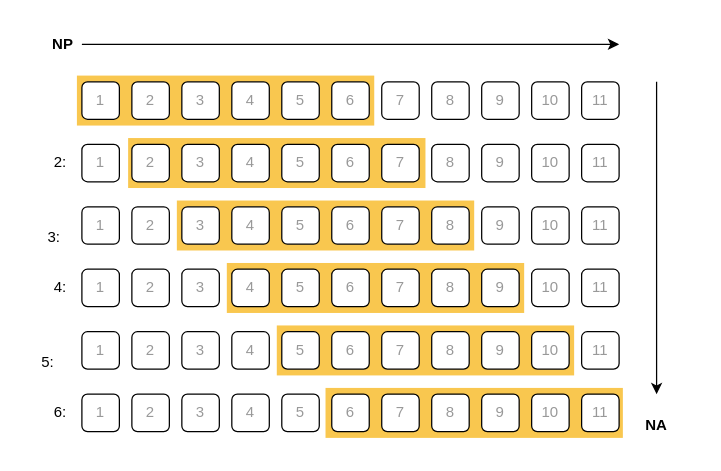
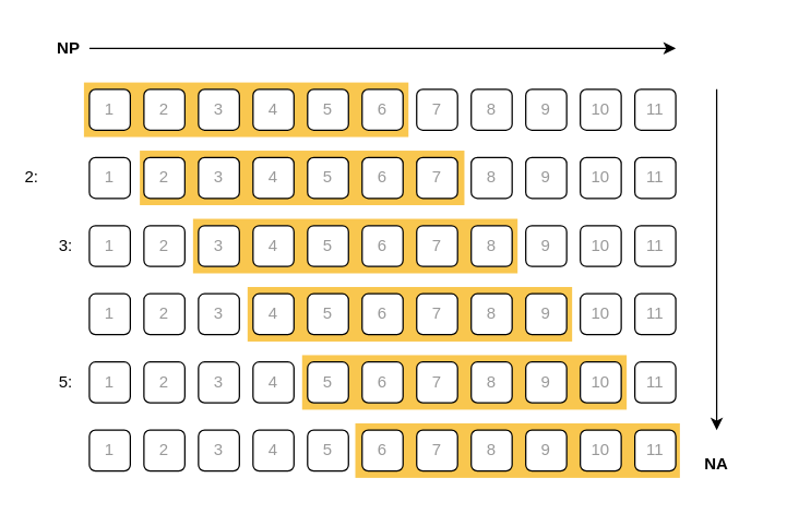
  <mxCell id="0" />
  <mxCell id="1" parent="0" />
  <mxCell id="2" value="" style="rounded=0;whiteSpace=wrap;html=1;dashed=1;fontColor=#999999;strokeColor=none;fillColor=#F9C74F;fillOpacity=100;" vertex="1" parent="1"><mxGeometry x="260" y="310" width="238" height="40" as="geometry" /></mxCell>
  <mxCell id="3" value="" style="rounded=0;whiteSpace=wrap;html=1;dashed=1;fontColor=#999999;strokeColor=none;fillColor=#F9C74F;fillOpacity=100;" vertex="1" parent="1"><mxGeometry x="221" y="260" width="238" height="40" as="geometry" /></mxCell>
  <mxCell id="4" value="" style="rounded=0;whiteSpace=wrap;html=1;dashed=1;fontColor=#999999;strokeColor=none;fillColor=#F9C74F;fillOpacity=100;" vertex="1" parent="1"><mxGeometry x="181" y="210" width="238" height="40" as="geometry" /></mxCell>
  <mxCell id="5" value="" style="rounded=0;whiteSpace=wrap;html=1;dashed=1;fontColor=#999999;strokeColor=none;fillColor=#F9C74F;fillOpacity=100;" vertex="1" parent="1"><mxGeometry x="141" y="160" width="238" height="40" as="geometry" /></mxCell>
  <mxCell id="6" value="" style="rounded=0;whiteSpace=wrap;html=1;dashed=1;fontColor=#999999;strokeColor=none;fillColor=#F9C74F;fillOpacity=100;" vertex="1" parent="1"><mxGeometry x="102" y="110" width="238" height="40" as="geometry" /></mxCell>
  <mxCell id="7" value="" style="rounded=0;whiteSpace=wrap;html=1;dashed=1;fontColor=#999999;strokeColor=none;fillColor=#F9C74F;fillOpacity=100;" vertex="1" parent="1"><mxGeometry x="61" y="60" width="238" height="40" as="geometry" /></mxCell>
  <mxCell id="8" value="1" style="rounded=1;whiteSpace=wrap;html=1;fontColor=#999999;" vertex="1" parent="1"><mxGeometry x="65" y="65" width="30" height="30" as="geometry" /></mxCell>
  <mxCell id="9" value="2" style="rounded=1;whiteSpace=wrap;html=1;fontColor=#999999;" vertex="1" parent="1"><mxGeometry x="105" y="65" width="30" height="30" as="geometry" /></mxCell>
  <mxCell id="10" value="3" style="rounded=1;whiteSpace=wrap;html=1;fontColor=#999999;" vertex="1" parent="1"><mxGeometry x="145" y="65" width="30" height="30" as="geometry" /></mxCell>
  <mxCell id="11" value="4" style="rounded=1;whiteSpace=wrap;html=1;fontColor=#999999;" vertex="1" parent="1"><mxGeometry x="185" y="65" width="30" height="30" as="geometry" /></mxCell>
  <mxCell id="12" value="5" style="rounded=1;whiteSpace=wrap;html=1;fontColor=#999999;" vertex="1" parent="1"><mxGeometry x="225" y="65" width="30" height="30" as="geometry" /></mxCell>
  <mxCell id="13" value="6" style="rounded=1;whiteSpace=wrap;html=1;fontColor=#999999;" vertex="1" parent="1"><mxGeometry x="265" y="65" width="30" height="30" as="geometry" /></mxCell>
  <mxCell id="14" value="7" style="rounded=1;whiteSpace=wrap;html=1;fontColor=#999999;" vertex="1" parent="1"><mxGeometry x="305" y="65" width="30" height="30" as="geometry" /></mxCell>
  <mxCell id="15" value="8" style="rounded=1;whiteSpace=wrap;html=1;fontColor=#999999;" vertex="1" parent="1"><mxGeometry x="345" y="65" width="30" height="30" as="geometry" /></mxCell>
  <mxCell id="16" value="9" style="rounded=1;whiteSpace=wrap;html=1;fontColor=#999999;" vertex="1" parent="1"><mxGeometry x="385" y="65" width="30" height="30" as="geometry" /></mxCell>
  <mxCell id="17" value="10" style="rounded=1;whiteSpace=wrap;html=1;fontColor=#999999;" vertex="1" parent="1"><mxGeometry x="425" y="65" width="30" height="30" as="geometry" /></mxCell>
  <mxCell id="18" value="11" style="rounded=1;whiteSpace=wrap;html=1;fontColor=#999999;" vertex="1" parent="1"><mxGeometry x="465" y="65" width="30" height="30" as="geometry" /></mxCell>
  <mxCell id="19" value="1" style="rounded=1;whiteSpace=wrap;html=1;fontColor=#999999;" vertex="1" parent="1"><mxGeometry x="65" y="115" width="30" height="30" as="geometry" /></mxCell>
  <mxCell id="20" value="2" style="rounded=1;whiteSpace=wrap;html=1;fontColor=#999999;" vertex="1" parent="1"><mxGeometry x="105" y="115" width="30" height="30" as="geometry" /></mxCell>
  <mxCell id="21" value="3" style="rounded=1;whiteSpace=wrap;html=1;fontColor=#999999;" vertex="1" parent="1"><mxGeometry x="145" y="115" width="30" height="30" as="geometry" /></mxCell>
  <mxCell id="22" value="4" style="rounded=1;whiteSpace=wrap;html=1;fontColor=#999999;" vertex="1" parent="1"><mxGeometry x="185" y="115" width="30" height="30" as="geometry" /></mxCell>
  <mxCell id="23" value="5" style="rounded=1;whiteSpace=wrap;html=1;fontColor=#999999;" vertex="1" parent="1"><mxGeometry x="225" y="115" width="30" height="30" as="geometry" /></mxCell>
  <mxCell id="24" value="6" style="rounded=1;whiteSpace=wrap;html=1;fontColor=#999999;" vertex="1" parent="1"><mxGeometry x="265" y="115" width="30" height="30" as="geometry" /></mxCell>
  <mxCell id="25" value="7" style="rounded=1;whiteSpace=wrap;html=1;fontColor=#999999;" vertex="1" parent="1"><mxGeometry x="305" y="115" width="30" height="30" as="geometry" /></mxCell>
  <mxCell id="26" value="8" style="rounded=1;whiteSpace=wrap;html=1;fontColor=#999999;" vertex="1" parent="1"><mxGeometry x="345" y="115" width="30" height="30" as="geometry" /></mxCell>
  <mxCell id="27" value="9" style="rounded=1;whiteSpace=wrap;html=1;fontColor=#999999;" vertex="1" parent="1"><mxGeometry x="385" y="115" width="30" height="30" as="geometry" /></mxCell>
  <mxCell id="28" value="10" style="rounded=1;whiteSpace=wrap;html=1;fontColor=#999999;" vertex="1" parent="1"><mxGeometry x="425" y="115" width="30" height="30" as="geometry" /></mxCell>
  <mxCell id="29" value="11" style="rounded=1;whiteSpace=wrap;html=1;fontColor=#999999;" vertex="1" parent="1"><mxGeometry x="465" y="115" width="30" height="30" as="geometry" /></mxCell>
  <mxCell id="30" value="1" style="rounded=1;whiteSpace=wrap;html=1;fontColor=#999999;" vertex="1" parent="1"><mxGeometry x="65" y="165" width="30" height="30" as="geometry" /></mxCell>
  <mxCell id="31" value="2" style="rounded=1;whiteSpace=wrap;html=1;fontColor=#999999;" vertex="1" parent="1"><mxGeometry x="105" y="165" width="30" height="30" as="geometry" /></mxCell>
  <mxCell id="32" value="3" style="rounded=1;whiteSpace=wrap;html=1;fontColor=#999999;" vertex="1" parent="1"><mxGeometry x="145" y="165" width="30" height="30" as="geometry" /></mxCell>
  <mxCell id="33" value="4" style="rounded=1;whiteSpace=wrap;html=1;fontColor=#999999;" vertex="1" parent="1"><mxGeometry x="185" y="165" width="30" height="30" as="geometry" /></mxCell>
  <mxCell id="34" value="5" style="rounded=1;whiteSpace=wrap;html=1;fontColor=#999999;" vertex="1" parent="1"><mxGeometry x="225" y="165" width="30" height="30" as="geometry" /></mxCell>
  <mxCell id="35" value="6" style="rounded=1;whiteSpace=wrap;html=1;fontColor=#999999;" vertex="1" parent="1"><mxGeometry x="265" y="165" width="30" height="30" as="geometry" /></mxCell>
  <mxCell id="36" value="7" style="rounded=1;whiteSpace=wrap;html=1;fontColor=#999999;" vertex="1" parent="1"><mxGeometry x="305" y="165" width="30" height="30" as="geometry" /></mxCell>
  <mxCell id="37" value="8" style="rounded=1;whiteSpace=wrap;html=1;fontColor=#999999;" vertex="1" parent="1"><mxGeometry x="345" y="165" width="30" height="30" as="geometry" /></mxCell>
  <mxCell id="38" value="9" style="rounded=1;whiteSpace=wrap;html=1;fontColor=#999999;" vertex="1" parent="1"><mxGeometry x="385" y="165" width="30" height="30" as="geometry" /></mxCell>
  <mxCell id="39" value="10" style="rounded=1;whiteSpace=wrap;html=1;fontColor=#999999;" vertex="1" parent="1"><mxGeometry x="425" y="165" width="30" height="30" as="geometry" /></mxCell>
  <mxCell id="40" value="11" style="rounded=1;whiteSpace=wrap;html=1;fontColor=#999999;" vertex="1" parent="1"><mxGeometry x="465" y="165" width="30" height="30" as="geometry" /></mxCell>
  <mxCell id="41" value="1" style="rounded=1;whiteSpace=wrap;html=1;fontColor=#999999;" vertex="1" parent="1"><mxGeometry x="65" y="215" width="30" height="30" as="geometry" /></mxCell>
  <mxCell id="42" value="2" style="rounded=1;whiteSpace=wrap;html=1;fontColor=#999999;" vertex="1" parent="1"><mxGeometry x="105" y="215" width="30" height="30" as="geometry" /></mxCell>
  <mxCell id="43" value="3" style="rounded=1;whiteSpace=wrap;html=1;fontColor=#999999;" vertex="1" parent="1"><mxGeometry x="145" y="215" width="30" height="30" as="geometry" /></mxCell>
  <mxCell id="44" value="4" style="rounded=1;whiteSpace=wrap;html=1;fontColor=#999999;" vertex="1" parent="1"><mxGeometry x="185" y="215" width="30" height="30" as="geometry" /></mxCell>
  <mxCell id="45" value="5" style="rounded=1;whiteSpace=wrap;html=1;fontColor=#999999;" vertex="1" parent="1"><mxGeometry x="225" y="215" width="30" height="30" as="geometry" /></mxCell>
  <mxCell id="46" value="6" style="rounded=1;whiteSpace=wrap;html=1;fontColor=#999999;" vertex="1" parent="1"><mxGeometry x="265" y="215" width="30" height="30" as="geometry" /></mxCell>
  <mxCell id="47" value="7" style="rounded=1;whiteSpace=wrap;html=1;fontColor=#999999;" vertex="1" parent="1"><mxGeometry x="305" y="215" width="30" height="30" as="geometry" /></mxCell>
  <mxCell id="48" value="8" style="rounded=1;whiteSpace=wrap;html=1;fontColor=#999999;" vertex="1" parent="1"><mxGeometry x="345" y="215" width="30" height="30" as="geometry" /></mxCell>
  <mxCell id="49" value="9" style="rounded=1;whiteSpace=wrap;html=1;fontColor=#999999;" vertex="1" parent="1"><mxGeometry x="385" y="215" width="30" height="30" as="geometry" /></mxCell>
  <mxCell id="50" value="10" style="rounded=1;whiteSpace=wrap;html=1;fontColor=#999999;" vertex="1" parent="1"><mxGeometry x="425" y="215" width="30" height="30" as="geometry" /></mxCell>
  <mxCell id="51" value="11" style="rounded=1;whiteSpace=wrap;html=1;fontColor=#999999;" vertex="1" parent="1"><mxGeometry x="465" y="215" width="30" height="30" as="geometry" /></mxCell>
  <mxCell id="52" value="1" style="rounded=1;whiteSpace=wrap;html=1;fontColor=#999999;" vertex="1" parent="1"><mxGeometry x="65" y="265" width="30" height="30" as="geometry" /></mxCell>
  <mxCell id="53" value="2" style="rounded=1;whiteSpace=wrap;html=1;fontColor=#999999;" vertex="1" parent="1"><mxGeometry x="105" y="265" width="30" height="30" as="geometry" /></mxCell>
  <mxCell id="54" value="3" style="rounded=1;whiteSpace=wrap;html=1;fontColor=#999999;" vertex="1" parent="1"><mxGeometry x="145" y="265" width="30" height="30" as="geometry" /></mxCell>
  <mxCell id="55" value="4" style="rounded=1;whiteSpace=wrap;html=1;fontColor=#999999;" vertex="1" parent="1"><mxGeometry x="185" y="265" width="30" height="30" as="geometry" /></mxCell>
  <mxCell id="56" value="5" style="rounded=1;whiteSpace=wrap;html=1;fontColor=#999999;" vertex="1" parent="1"><mxGeometry x="225" y="265" width="30" height="30" as="geometry" /></mxCell>
  <mxCell id="57" value="6" style="rounded=1;whiteSpace=wrap;html=1;fontColor=#999999;" vertex="1" parent="1"><mxGeometry x="265" y="265" width="30" height="30" as="geometry" /></mxCell>
  <mxCell id="58" value="7" style="rounded=1;whiteSpace=wrap;html=1;fontColor=#999999;" vertex="1" parent="1"><mxGeometry x="305" y="265" width="30" height="30" as="geometry" /></mxCell>
  <mxCell id="59" value="8" style="rounded=1;whiteSpace=wrap;html=1;fontColor=#999999;" vertex="1" parent="1"><mxGeometry x="345" y="265" width="30" height="30" as="geometry" /></mxCell>
  <mxCell id="60" value="9" style="rounded=1;whiteSpace=wrap;html=1;fontColor=#999999;" vertex="1" parent="1"><mxGeometry x="385" y="265" width="30" height="30" as="geometry" /></mxCell>
  <mxCell id="61" value="10" style="rounded=1;whiteSpace=wrap;html=1;fontColor=#999999;" vertex="1" parent="1"><mxGeometry x="425" y="265" width="30" height="30" as="geometry" /></mxCell>
  <mxCell id="62" value="11" style="rounded=1;whiteSpace=wrap;html=1;fontColor=#999999;" vertex="1" parent="1"><mxGeometry x="465" y="265" width="30" height="30" as="geometry" /></mxCell>
  <mxCell id="63" value="1" style="rounded=1;whiteSpace=wrap;html=1;fontColor=#999999;" vertex="1" parent="1"><mxGeometry x="65" y="315" width="30" height="30" as="geometry" /></mxCell>
  <mxCell id="64" value="2" style="rounded=1;whiteSpace=wrap;html=1;fontColor=#999999;" vertex="1" parent="1"><mxGeometry x="105" y="315" width="30" height="30" as="geometry" /></mxCell>
  <mxCell id="65" value="3" style="rounded=1;whiteSpace=wrap;html=1;fontColor=#999999;" vertex="1" parent="1"><mxGeometry x="145" y="315" width="30" height="30" as="geometry" /></mxCell>
  <mxCell id="66" value="4" style="rounded=1;whiteSpace=wrap;html=1;fontColor=#999999;" vertex="1" parent="1"><mxGeometry x="185" y="315" width="30" height="30" as="geometry" /></mxCell>
  <mxCell id="67" value="5" style="rounded=1;whiteSpace=wrap;html=1;fontColor=#999999;" vertex="1" parent="1"><mxGeometry x="225" y="315" width="30" height="30" as="geometry" /></mxCell>
  <mxCell id="68" value="6" style="rounded=1;whiteSpace=wrap;html=1;fontColor=#999999;" vertex="1" parent="1"><mxGeometry x="265" y="315" width="30" height="30" as="geometry" /></mxCell>
  <mxCell id="69" value="7" style="rounded=1;whiteSpace=wrap;html=1;fontColor=#999999;" vertex="1" parent="1"><mxGeometry x="305" y="315" width="30" height="30" as="geometry" /></mxCell>
  <mxCell id="70" value="8" style="rounded=1;whiteSpace=wrap;html=1;fontColor=#999999;" vertex="1" parent="1"><mxGeometry x="345" y="315" width="30" height="30" as="geometry" /></mxCell>
  <mxCell id="71" value="9" style="rounded=1;whiteSpace=wrap;html=1;fontColor=#999999;" vertex="1" parent="1"><mxGeometry x="385" y="315" width="30" height="30" as="geometry" /></mxCell>
  <mxCell id="72" value="10" style="rounded=1;whiteSpace=wrap;html=1;fontColor=#999999;" vertex="1" parent="1"><mxGeometry x="425" y="315" width="30" height="30" as="geometry" /></mxCell>
  <mxCell id="73" value="11" style="rounded=1;whiteSpace=wrap;html=1;fontColor=#999999;" vertex="1" parent="1"><mxGeometry x="465" y="315" width="30" height="30" as="geometry" /></mxCell>
- <mxCell id="74" value="2:" style="text;html=1;strokeColor=none;fillColor=none;align=center;verticalAlign=middle;whiteSpace=wrap;rounded=0;" vertex="1" parent="1"><mxGeometry x="35" y="115" width="26" height="30" as="geometry" /></mxCell>
- <mxCell id="75" value="3:" style="text;html=1;strokeColor=none;fillColor=none;align=center;verticalAlign=middle;whiteSpace=wrap;rounded=0;" vertex="1" parent="1"><mxGeometry x="30" y="175" width="26" height="30" as="geometry" /></mxCell>
- <mxCell id="76" value="4:" style="text;html=1;strokeColor=none;fillColor=none;align=center;verticalAlign=middle;whiteSpace=wrap;rounded=0;" vertex="1" parent="1"><mxGeometry x="35" y="215" width="26" height="30" as="geometry" /></mxCell>
- <mxCell id="77" value="5:" style="text;html=1;strokeColor=none;fillColor=none;align=center;verticalAlign=middle;whiteSpace=wrap;rounded=0;" vertex="1" parent="1"><mxGeometry x="25" y="275" width="26" height="30" as="geometry" /></mxCell>
- <mxCell id="78" value="6:" style="text;html=1;strokeColor=none;fillColor=none;align=center;verticalAlign=middle;whiteSpace=wrap;rounded=0;" vertex="1" parent="1"><mxGeometry x="35" y="315" width="26" height="30" as="geometry" /></mxCell>
+ <mxCell id="74" value="2:" style="text;html=1;strokeColor=none;fillColor=none;align=center;verticalAlign=middle;whiteSpace=wrap;rounded=0;" vertex="1" parent="1"><mxGeometry x="10" y="115" width="26" height="30" as="geometry" /></mxCell>
+ <mxCell id="75" value="3:" style="text;html=1;strokeColor=none;fillColor=none;align=center;verticalAlign=middle;whiteSpace=wrap;rounded=0;" vertex="1" parent="1"><mxGeometry x="35" y="165" width="26" height="30" as="geometry" /></mxCell>
+ <mxCell id="77" value="5:" style="text;html=1;strokeColor=none;fillColor=none;align=center;verticalAlign=middle;whiteSpace=wrap;rounded=0;" vertex="1" parent="1"><mxGeometry x="35" y="265" width="26" height="30" as="geometry" /></mxCell>
  <mxCell id="79" value="NA" style="text;html=1;strokeColor=none;fillColor=none;align=center;verticalAlign=middle;whiteSpace=wrap;rounded=0;fontStyle=1" vertex="1" parent="1"><mxGeometry x="495" y="325" width="60" height="30" as="geometry" /></mxCell>
  <mxCell id="80" value="" style="endArrow=classic;html=1;rounded=0;" edge="1" parent="1"><mxGeometry width="50" height="50" relative="1" as="geometry"><mxPoint x="65" y="35" as="sourcePoint" /><mxPoint x="495" y="35" as="targetPoint" /></mxGeometry></mxCell>
  <mxCell id="81" value="" style="endArrow=classic;html=1;rounded=0;" edge="1" parent="1"><mxGeometry width="50" height="50" relative="1" as="geometry"><mxPoint x="525" y="65" as="sourcePoint" /><mxPoint x="525" y="315" as="targetPoint" /></mxGeometry></mxCell>
  <mxCell id="82" value="NP" style="text;html=1;strokeColor=none;fillColor=none;align=center;verticalAlign=middle;whiteSpace=wrap;rounded=0;fontStyle=1" vertex="1" parent="1"><mxGeometry x="20" y="20" width="60" height="30" as="geometry" /></mxCell>
